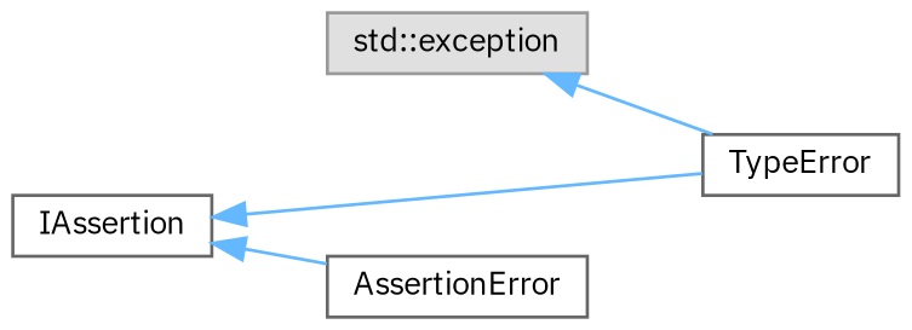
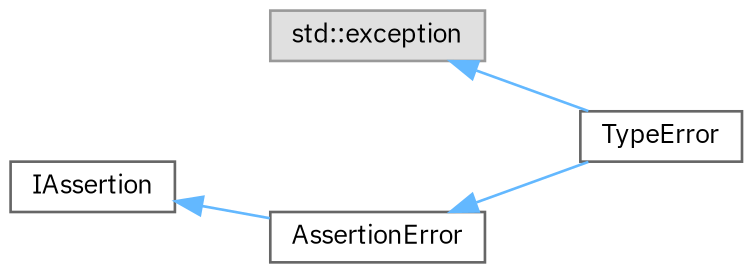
  digraph {
    fontname="IBM Plex Sans"
    rankdir=LR
    node [color=grey40 fillcolor=white fontname="IBM Plex Sans" fontsize=10 shape=box style=filled]
    edge [color=steelblue1 dir=back fontname="IBM Plex Sans" fontsize=10 labelfontname=Helvetica labelfontsize=10 style=solid]
    n1 [color=grey60 fillcolor="#E0E0E0" height=0.2 label="std::exception" width=0.4]
    n2 [height=0.2 label=TypeError width=0.4]
    n3 [height=0.2 label=IAssertion width=0.4]
    n4 [height=0.2 label=AssertionError width=0.4]
    n1 -> n2
-   n3 -> n2
+   n4 -> n2
    n3 -> n4
  }
